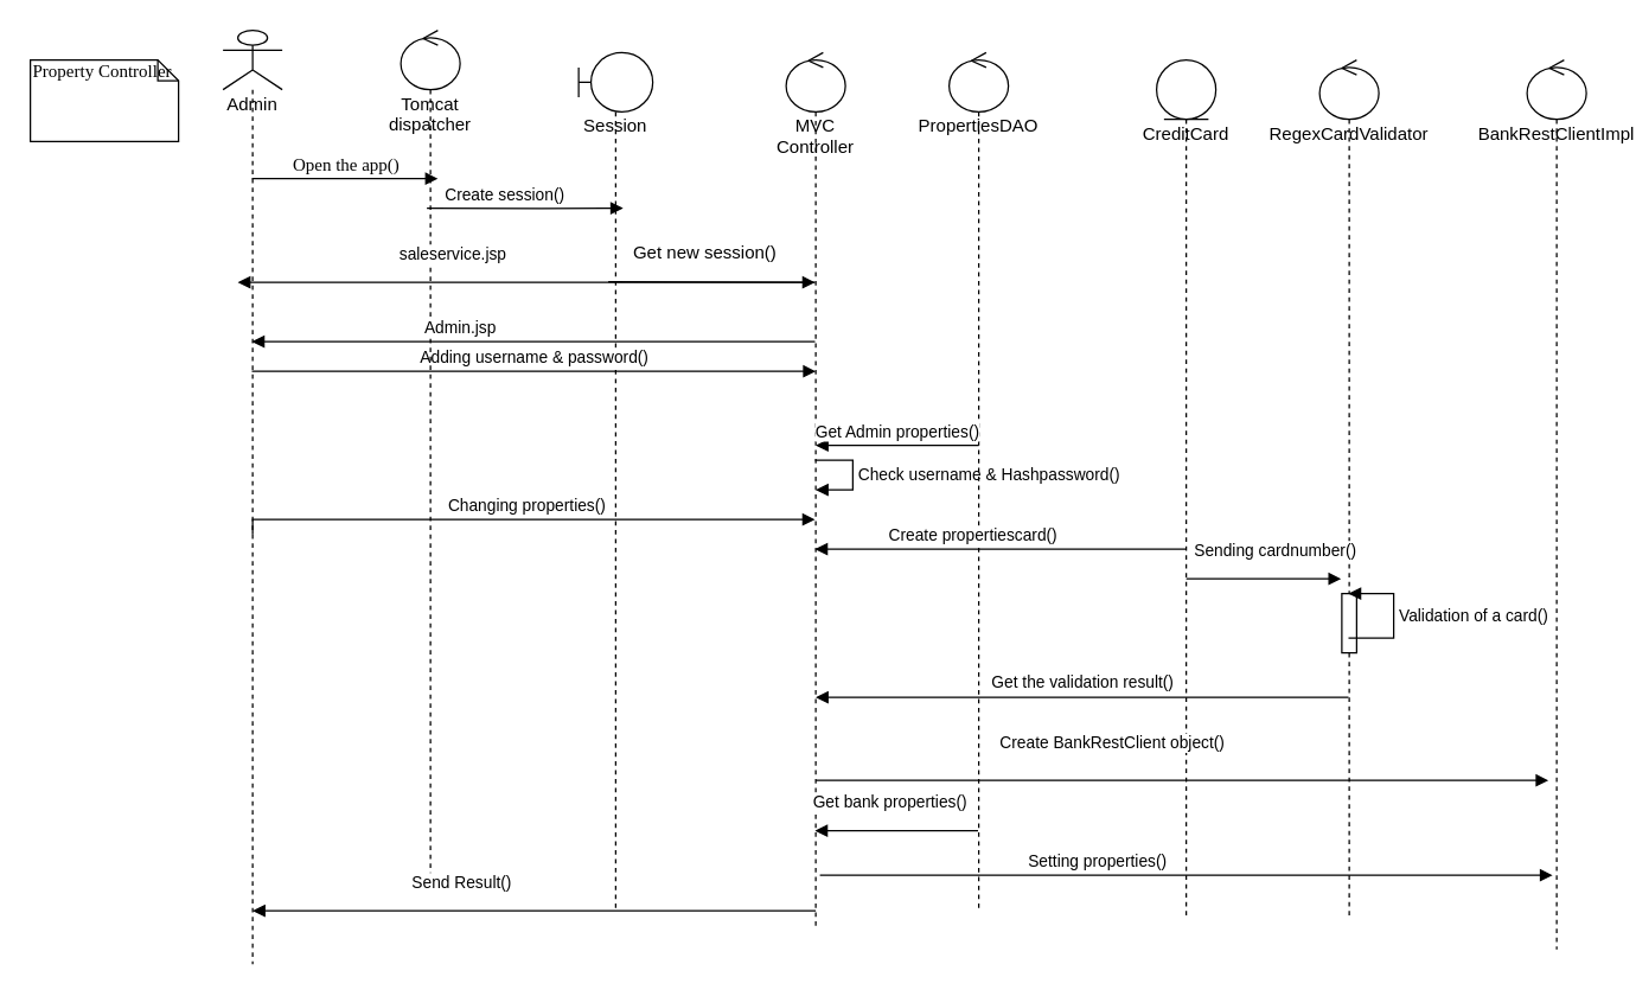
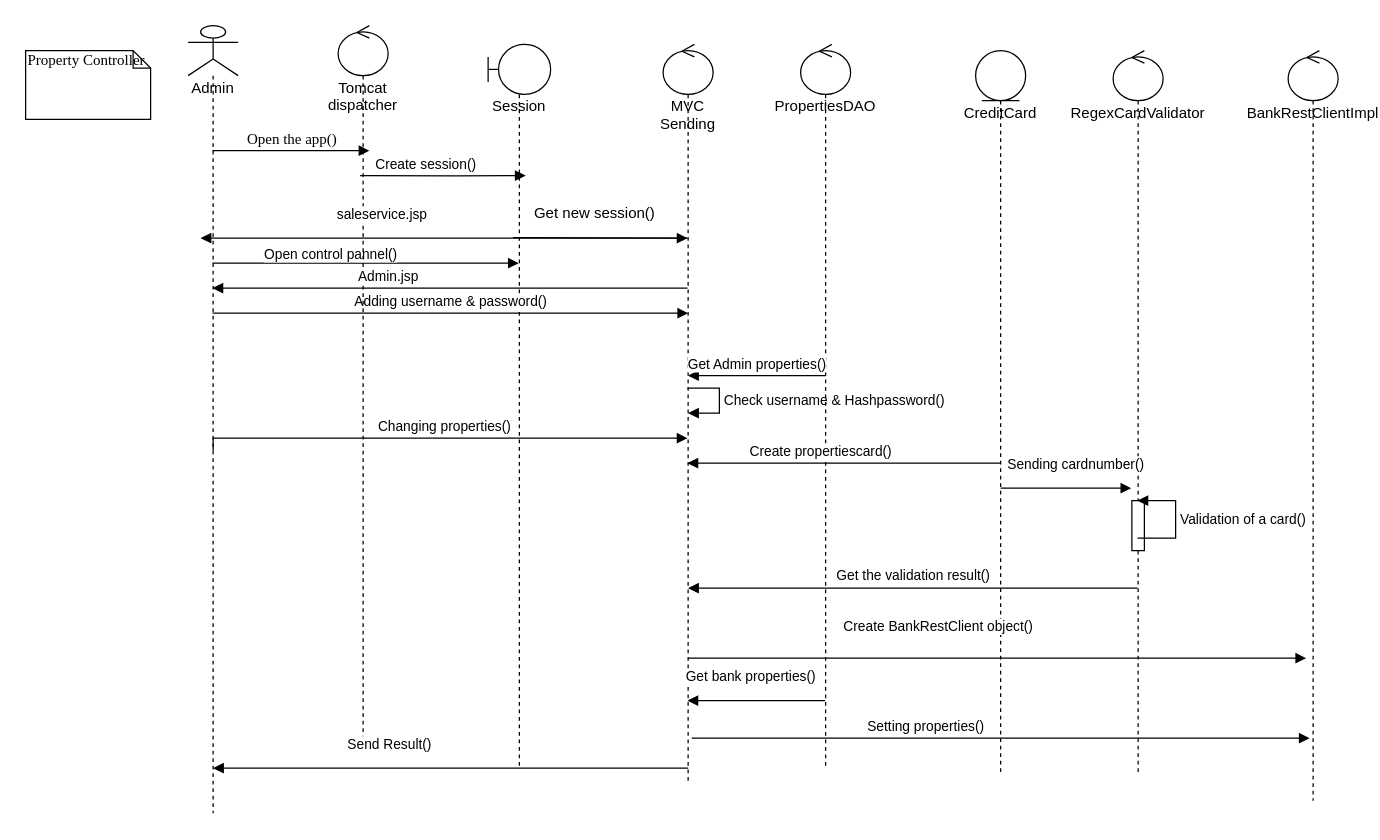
  <mxCell id="0" />
  <mxCell id="1" parent="0" />
  <mxCell id="2" value="Open the app()" style="html=1;verticalAlign=bottom;endArrow=block;entryX=0;entryY=0;labelBackgroundColor=none;fontFamily=Verdana;fontSize=12;edgeStyle=elbowEdgeStyle;elbow=vertical;" parent="1" source="4" edge="1"><mxGeometry relative="1" as="geometry"><mxPoint x="150" y="130" as="sourcePoint" /><mxPoint x="295" y="120" as="targetPoint" /></mxGeometry></mxCell>
  <mxCell id="3" value="Property Controller" style="shape=note;whiteSpace=wrap;html=1;size=14;verticalAlign=top;align=left;spacingTop=-6;rounded=0;shadow=0;comic=0;labelBackgroundColor=none;strokeWidth=1;fontFamily=Verdana;fontSize=12" parent="1" vertex="1"><mxGeometry x="20" y="40" width="100" height="55" as="geometry" /></mxCell>
  <mxCell id="4" value="Admin" style="shape=umlLifeline;participant=umlActor;perimeter=lifelinePerimeter;whiteSpace=wrap;html=1;container=1;collapsible=0;recursiveResize=0;verticalAlign=top;spacingTop=36;outlineConnect=0;" parent="1" vertex="1"><mxGeometry x="150" y="20" width="40" height="630" as="geometry" /></mxCell>
  <mxCell id="5" value="Changing properties()" style="html=1;verticalAlign=bottom;endArrow=block;rounded=0;edgeStyle=orthogonalEdgeStyle;" parent="4" target="14" edge="1"><mxGeometry width="80" relative="1" as="geometry"><mxPoint x="20" y="340" as="sourcePoint" /><mxPoint x="100" y="340" as="targetPoint" /><Array as="points"><mxPoint x="20" y="330" /></Array></mxGeometry></mxCell>
  <mxCell id="6" value="Session" style="shape=umlLifeline;participant=umlBoundary;perimeter=lifelinePerimeter;whiteSpace=wrap;html=1;container=1;collapsible=0;recursiveResize=0;verticalAlign=top;spacingTop=36;outlineConnect=0;" parent="1" vertex="1"><mxGeometry x="390" y="35" width="50" height="580" as="geometry" /></mxCell>
  <mxCell id="7" value="Adding username &amp;amp; password()" style="html=1;verticalAlign=bottom;endArrow=block;rounded=0;" parent="6" source="4" edge="1"><mxGeometry width="80" relative="1" as="geometry"><mxPoint x="-200" y="215" as="sourcePoint" /><mxPoint x="160" y="215" as="targetPoint" /><Array as="points"><mxPoint x="50" y="215" /></Array></mxGeometry></mxCell>
  <mxCell id="8" value="" style="endArrow=block;endFill=1;html=1;edgeStyle=orthogonalEdgeStyle;align=left;verticalAlign=top;rounded=0;exitX=0.44;exitY=0.207;exitDx=0;exitDy=0;exitPerimeter=0;" parent="1" source="13" edge="1"><mxGeometry x="-1" relative="1" as="geometry"><mxPoint x="300" y="140" as="sourcePoint" /><mxPoint x="420" y="140" as="targetPoint" /></mxGeometry></mxCell>
  <mxCell id="9" value="Create session()" style="edgeLabel;html=1;align=center;verticalAlign=middle;resizable=0;points=[];" parent="8" vertex="1" connectable="0"><mxGeometry x="-0.211" y="5" relative="1" as="geometry"><mxPoint y="-5" as="offset" /></mxGeometry></mxCell>
  <mxCell id="10" value="" style="html=1;verticalAlign=bottom;endArrow=block;labelBackgroundColor=none;fontFamily=Verdana;fontSize=12;edgeStyle=elbowEdgeStyle;elbow=vertical;" parent="1" target="14" edge="1"><mxGeometry x="-1" y="-121" relative="1" as="geometry"><mxPoint x="410" y="189.5" as="sourcePoint" /><mxPoint x="560" y="190" as="targetPoint" /><Array as="points"><mxPoint x="380" y="190" /></Array><mxPoint x="110" y="71" as="offset" /></mxGeometry></mxCell>
+ <mxCell id="11" value="" style="html=1;verticalAlign=bottom;endArrow=block;rounded=0;edgeStyle=orthogonalEdgeStyle;" parent="1" source="4" target="6" edge="1"><mxGeometry x="0.262" y="-10" width="80" relative="1" as="geometry"><mxPoint x="180" y="240" as="sourcePoint" /><mxPoint x="840" y="220" as="targetPoint" /><Array as="points"><mxPoint x="200" y="210" /><mxPoint x="200" y="210" /></Array><mxPoint x="1" as="offset" /></mxGeometry></mxCell>
+ <mxCell id="12" value="Open control pannel()" style="edgeLabel;html=1;align=center;verticalAlign=middle;resizable=0;points=[];" parent="11" vertex="1" connectable="0"><mxGeometry x="-0.229" y="8" relative="1" as="geometry"><mxPoint as="offset" /></mxGeometry></mxCell>
  <mxCell id="13" value="Tomcat dispatcher" style="shape=umlLifeline;participant=umlControl;perimeter=lifelinePerimeter;whiteSpace=wrap;html=1;container=1;collapsible=0;recursiveResize=0;verticalAlign=top;spacingTop=36;outlineConnect=0;" parent="1" vertex="1"><mxGeometry x="270" y="20" width="40" height="580" as="geometry" /></mxCell>
- <mxCell id="14" value="MVC Controller" style="shape=umlLifeline;participant=umlControl;perimeter=lifelinePerimeter;whiteSpace=wrap;html=1;container=1;collapsible=0;recursiveResize=0;verticalAlign=top;spacingTop=36;outlineConnect=0;" parent="1" vertex="1"><mxGeometry x="530" y="35" width="40" height="590" as="geometry" /></mxCell>
+ <mxCell id="14" value="MVC Sending" style="shape=umlLifeline;participant=umlControl;perimeter=lifelinePerimeter;whiteSpace=wrap;html=1;container=1;collapsible=0;recursiveResize=0;verticalAlign=top;spacingTop=36;outlineConnect=0;" parent="1" vertex="1"><mxGeometry x="530" y="35" width="40" height="590" as="geometry" /></mxCell>
  <mxCell id="15" value="Check username &amp;amp; Hashpassword()" style="edgeStyle=orthogonalEdgeStyle;html=1;align=left;spacingLeft=2;endArrow=block;rounded=0;entryX=1;entryY=0;" parent="14" source="14" edge="1"><mxGeometry relative="1" as="geometry"><mxPoint x="30" y="275" as="sourcePoint" /><Array as="points"><mxPoint x="45" y="275" /><mxPoint x="45" y="295" /></Array><mxPoint x="20" y="295" as="targetPoint" /></mxGeometry></mxCell>
  <mxCell id="16" value="Get new session()" style="text;html=1;align=center;verticalAlign=middle;resizable=0;points=[];autosize=1;strokeColor=none;fillColor=none;" parent="1" vertex="1"><mxGeometry x="410" y="160" width="130" height="20" as="geometry" /></mxCell>
  <mxCell id="17" value="PropertiesDAO" style="shape=umlLifeline;participant=umlControl;perimeter=lifelinePerimeter;whiteSpace=wrap;html=1;container=1;collapsible=0;recursiveResize=0;verticalAlign=top;spacingTop=36;outlineConnect=0;" parent="1" vertex="1"><mxGeometry x="640" y="35" width="40" height="580" as="geometry" /></mxCell>
  <mxCell id="18" value="Get Admin properties()" style="html=1;verticalAlign=bottom;endArrow=block;rounded=0;edgeStyle=orthogonalEdgeStyle;" parent="1" edge="1"><mxGeometry width="80" relative="1" as="geometry"><mxPoint x="660" y="300" as="sourcePoint" /><mxPoint x="550" y="300" as="targetPoint" /></mxGeometry></mxCell>
  <mxCell id="19" value="saleservice.jsp" style="html=1;verticalAlign=bottom;endArrow=block;rounded=0;edgeStyle=orthogonalEdgeStyle;" parent="1" edge="1"><mxGeometry x="0.262" y="-10" width="80" relative="1" as="geometry"><mxPoint x="549.5" y="190" as="sourcePoint" /><mxPoint x="160" y="190" as="targetPoint" /><Array as="points"><mxPoint x="490" y="190" /><mxPoint x="490" y="190" /></Array><mxPoint x="1" as="offset" /></mxGeometry></mxCell>
  <mxCell id="20" value="Admin.jsp" style="html=1;verticalAlign=bottom;endArrow=block;rounded=0;" parent="1" source="14" target="4" edge="1"><mxGeometry x="0.261" width="80" relative="1" as="geometry"><mxPoint x="390" y="310" as="sourcePoint" /><mxPoint x="470" y="310" as="targetPoint" /><Array as="points"><mxPoint x="370" y="230" /></Array><mxPoint as="offset" /></mxGeometry></mxCell>
  <mxCell id="21" value="CreditCard" style="shape=umlLifeline;participant=umlEntity;perimeter=lifelinePerimeter;whiteSpace=wrap;html=1;container=1;collapsible=0;recursiveResize=0;verticalAlign=top;spacingTop=36;outlineConnect=0;" parent="1" vertex="1"><mxGeometry x="780" y="40" width="40" height="580" as="geometry" /></mxCell>
  <mxCell id="22" value="&lt;span style=&quot;font-size: 11px ; background-color: rgb(255 , 255 , 255)&quot;&gt;Get the validation result()&lt;/span&gt;" style="text;html=1;align=center;verticalAlign=middle;resizable=0;points=[];autosize=1;strokeColor=none;fillColor=none;" parent="21" vertex="1"><mxGeometry x="-120" y="410" width="140" height="20" as="geometry" /></mxCell>
  <mxCell id="23" value="RegexCardValidator" style="shape=umlLifeline;participant=umlControl;perimeter=lifelinePerimeter;whiteSpace=wrap;html=1;container=1;collapsible=0;recursiveResize=0;verticalAlign=top;spacingTop=36;outlineConnect=0;" parent="1" vertex="1"><mxGeometry x="890" y="40" width="40" height="580" as="geometry" /></mxCell>
  <mxCell id="24" value="" style="html=1;points=[];perimeter=orthogonalPerimeter;" parent="23" vertex="1"><mxGeometry x="15" y="360" width="10" height="40" as="geometry" /></mxCell>
  <mxCell id="25" value="BankRestClientImpl" style="shape=umlLifeline;participant=umlControl;perimeter=lifelinePerimeter;whiteSpace=wrap;html=1;container=1;collapsible=0;recursiveResize=0;verticalAlign=top;spacingTop=36;outlineConnect=0;" parent="1" vertex="1"><mxGeometry x="1030" y="40" width="40" height="600" as="geometry" /></mxCell>
  <mxCell id="26" value="Sending cardnumber()" style="html=1;verticalAlign=bottom;endArrow=block;rounded=0;edgeStyle=orthogonalEdgeStyle;" parent="1" edge="1"><mxGeometry x="0.148" y="10" width="80" relative="1" as="geometry"><mxPoint x="800" y="390" as="sourcePoint" /><mxPoint x="904.5" y="390" as="targetPoint" /><Array as="points"><mxPoint x="800" y="390" /></Array><mxPoint as="offset" /></mxGeometry></mxCell>
  <mxCell id="27" value="" style="html=1;verticalAlign=bottom;endArrow=block;rounded=0;edgeStyle=orthogonalEdgeStyle;" parent="1" source="23" edge="1"><mxGeometry x="-1" y="188" width="80" relative="1" as="geometry"><mxPoint x="770" y="560" as="sourcePoint" /><mxPoint x="550" y="470" as="targetPoint" /><Array as="points"><mxPoint x="550" y="470" /></Array><mxPoint x="81" y="-18" as="offset" /></mxGeometry></mxCell>
  <mxCell id="28" value="" style="html=1;verticalAlign=bottom;endArrow=block;rounded=0;edgeStyle=orthogonalEdgeStyle;" parent="1" source="21" target="14" edge="1"><mxGeometry x="-1" y="-322" width="80" relative="1" as="geometry"><mxPoint x="750" y="295" as="sourcePoint" /><mxPoint x="450" y="590" as="targetPoint" /><Array as="points"><mxPoint x="750" y="370" /><mxPoint x="750" y="370" /></Array><mxPoint x="321" y="287" as="offset" /></mxGeometry></mxCell>
  <mxCell id="29" value="Create propertiescard()" style="edgeLabel;html=1;align=center;verticalAlign=middle;resizable=0;points=[];" parent="28" vertex="1" connectable="0"><mxGeometry x="0.154" y="1" relative="1" as="geometry"><mxPoint y="-11" as="offset" /></mxGeometry></mxCell>
  <mxCell id="30" value="Send Result()" style="html=1;verticalAlign=bottom;endArrow=block;rounded=0;edgeStyle=orthogonalEdgeStyle;" parent="1" edge="1"><mxGeometry x="0.262" y="-10" width="80" relative="1" as="geometry"><mxPoint x="550" y="614" as="sourcePoint" /><mxPoint x="170" y="614" as="targetPoint" /><Array as="points"><mxPoint x="500" y="614" /><mxPoint x="500" y="614" /></Array><mxPoint x="1" as="offset" /></mxGeometry></mxCell>
  <mxCell id="31" value="Setting properties()" style="html=1;verticalAlign=bottom;endArrow=block;rounded=0;edgeStyle=orthogonalEdgeStyle;entryX=0.36;entryY=0.81;entryDx=0;entryDy=0;entryPerimeter=0;" parent="1" target="25" edge="1"><mxGeometry x="-0.231" y="-64" width="80" relative="1" as="geometry"><mxPoint x="550" y="526" as="sourcePoint" /><mxPoint x="980" y="570" as="targetPoint" /><Array as="points"><mxPoint x="720" y="526" /><mxPoint x="720" y="526" /></Array><mxPoint as="offset" /></mxGeometry></mxCell>
  <mxCell id="32" value="Validation of a card()" style="edgeStyle=orthogonalEdgeStyle;html=1;align=left;spacingLeft=2;endArrow=block;rounded=0;" parent="1" source="23" target="23" edge="1"><mxGeometry relative="1" as="geometry"><mxPoint x="910" y="380" as="sourcePoint" /><Array as="points"><mxPoint x="940" y="430" /><mxPoint x="940" y="400" /></Array></mxGeometry></mxCell>
  <mxCell id="33" value="Get bank properties()" style="html=1;verticalAlign=bottom;endArrow=block;rounded=0;" parent="1" source="17" target="14" edge="1"><mxGeometry x="0.082" y="-10" width="80" relative="1" as="geometry"><mxPoint x="630" y="580" as="sourcePoint" /><mxPoint x="550" y="600" as="targetPoint" /><Array as="points"><mxPoint x="630" y="560" /></Array><mxPoint as="offset" /></mxGeometry></mxCell>
  <mxCell id="34" value="Create BankRestClient object()" style="html=1;verticalAlign=bottom;endArrow=block;rounded=0;edgeStyle=orthogonalEdgeStyle;entryX=0.36;entryY=0.81;entryDx=0;entryDy=0;entryPerimeter=0;" parent="1" edge="1"><mxGeometry x="-0.202" y="80" width="80" relative="1" as="geometry"><mxPoint x="552.8" y="590" as="sourcePoint" /><mxPoint x="1047.2" y="590" as="targetPoint" /><Array as="points"><mxPoint x="552.8" y="590" /></Array><mxPoint as="offset" /></mxGeometry></mxCell>
